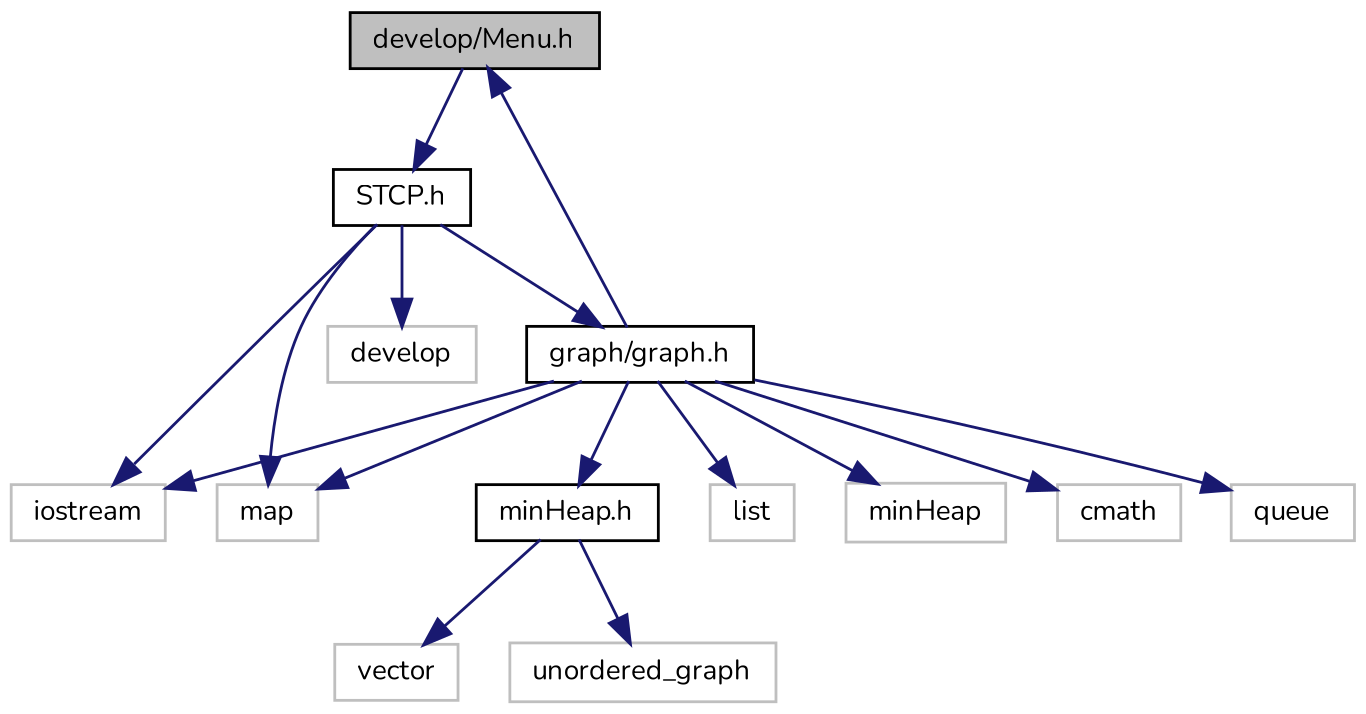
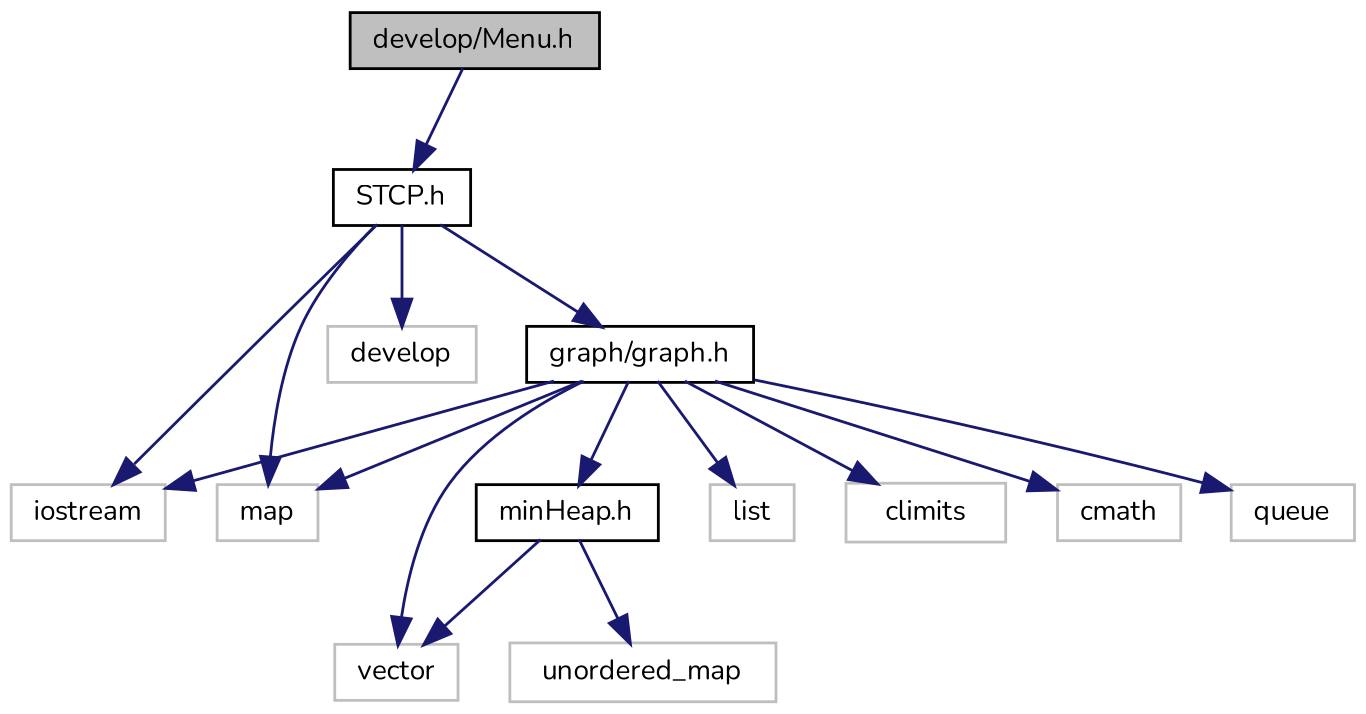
  digraph {
    fontname=Nunito
    node [color=grey75 fontname=Nunito fontsize=10 shape=record]
    edge [color=midnightblue fontname=Nunito fontsize=10 labelfontname=Helvetica labelfontsize=10 style=solid]
    n1 [color=black fillcolor=grey75 fontcolor=black height=0.2 label="develop/Menu.h" style=filled width=0.4]
    n2 [color=black height=0.2 label="STCP.h" width=0.4]
    n3 [color=black height=0.2 label="graph/graph.h" width=0.4]
    n4 [height=0.2 label=iostream width=0.4]
    n5 [height=0.2 label=map width=0.4]
    n6 [height=0.2 label=develop width=0.4]
    n7 [color=black height=0.2 label="minHeap.h" width=0.4]
    n8 [height=0.2 label=vector width=0.4]
    n9 [height=0.2 label=list width=0.4]
-   n10 [height=0.2 label=minHeap width=0.4]
+   n10 [height=0.2 label=climits width=0.4]
    n11 [height=0.2 label=cmath width=0.4]
    n12 [height=0.2 label=queue width=0.4]
-   n13 [height=0.2 label=unordered_graph width=0.4]
+   n13 [height=0.2 label=unordered_map width=0.4]
    n1 -> n2
    n2 -> n3
    n2 -> n4
    n2 -> n5
    n2 -> n6
    n3 -> n4
    n3 -> n5
    n3 -> n7
-   n3 -> n1
+   n3 -> n8
    n3 -> n9
    n3 -> n10
    n3 -> n11
    n3 -> n12
    n7 -> n8
    n7 -> n13
  }
